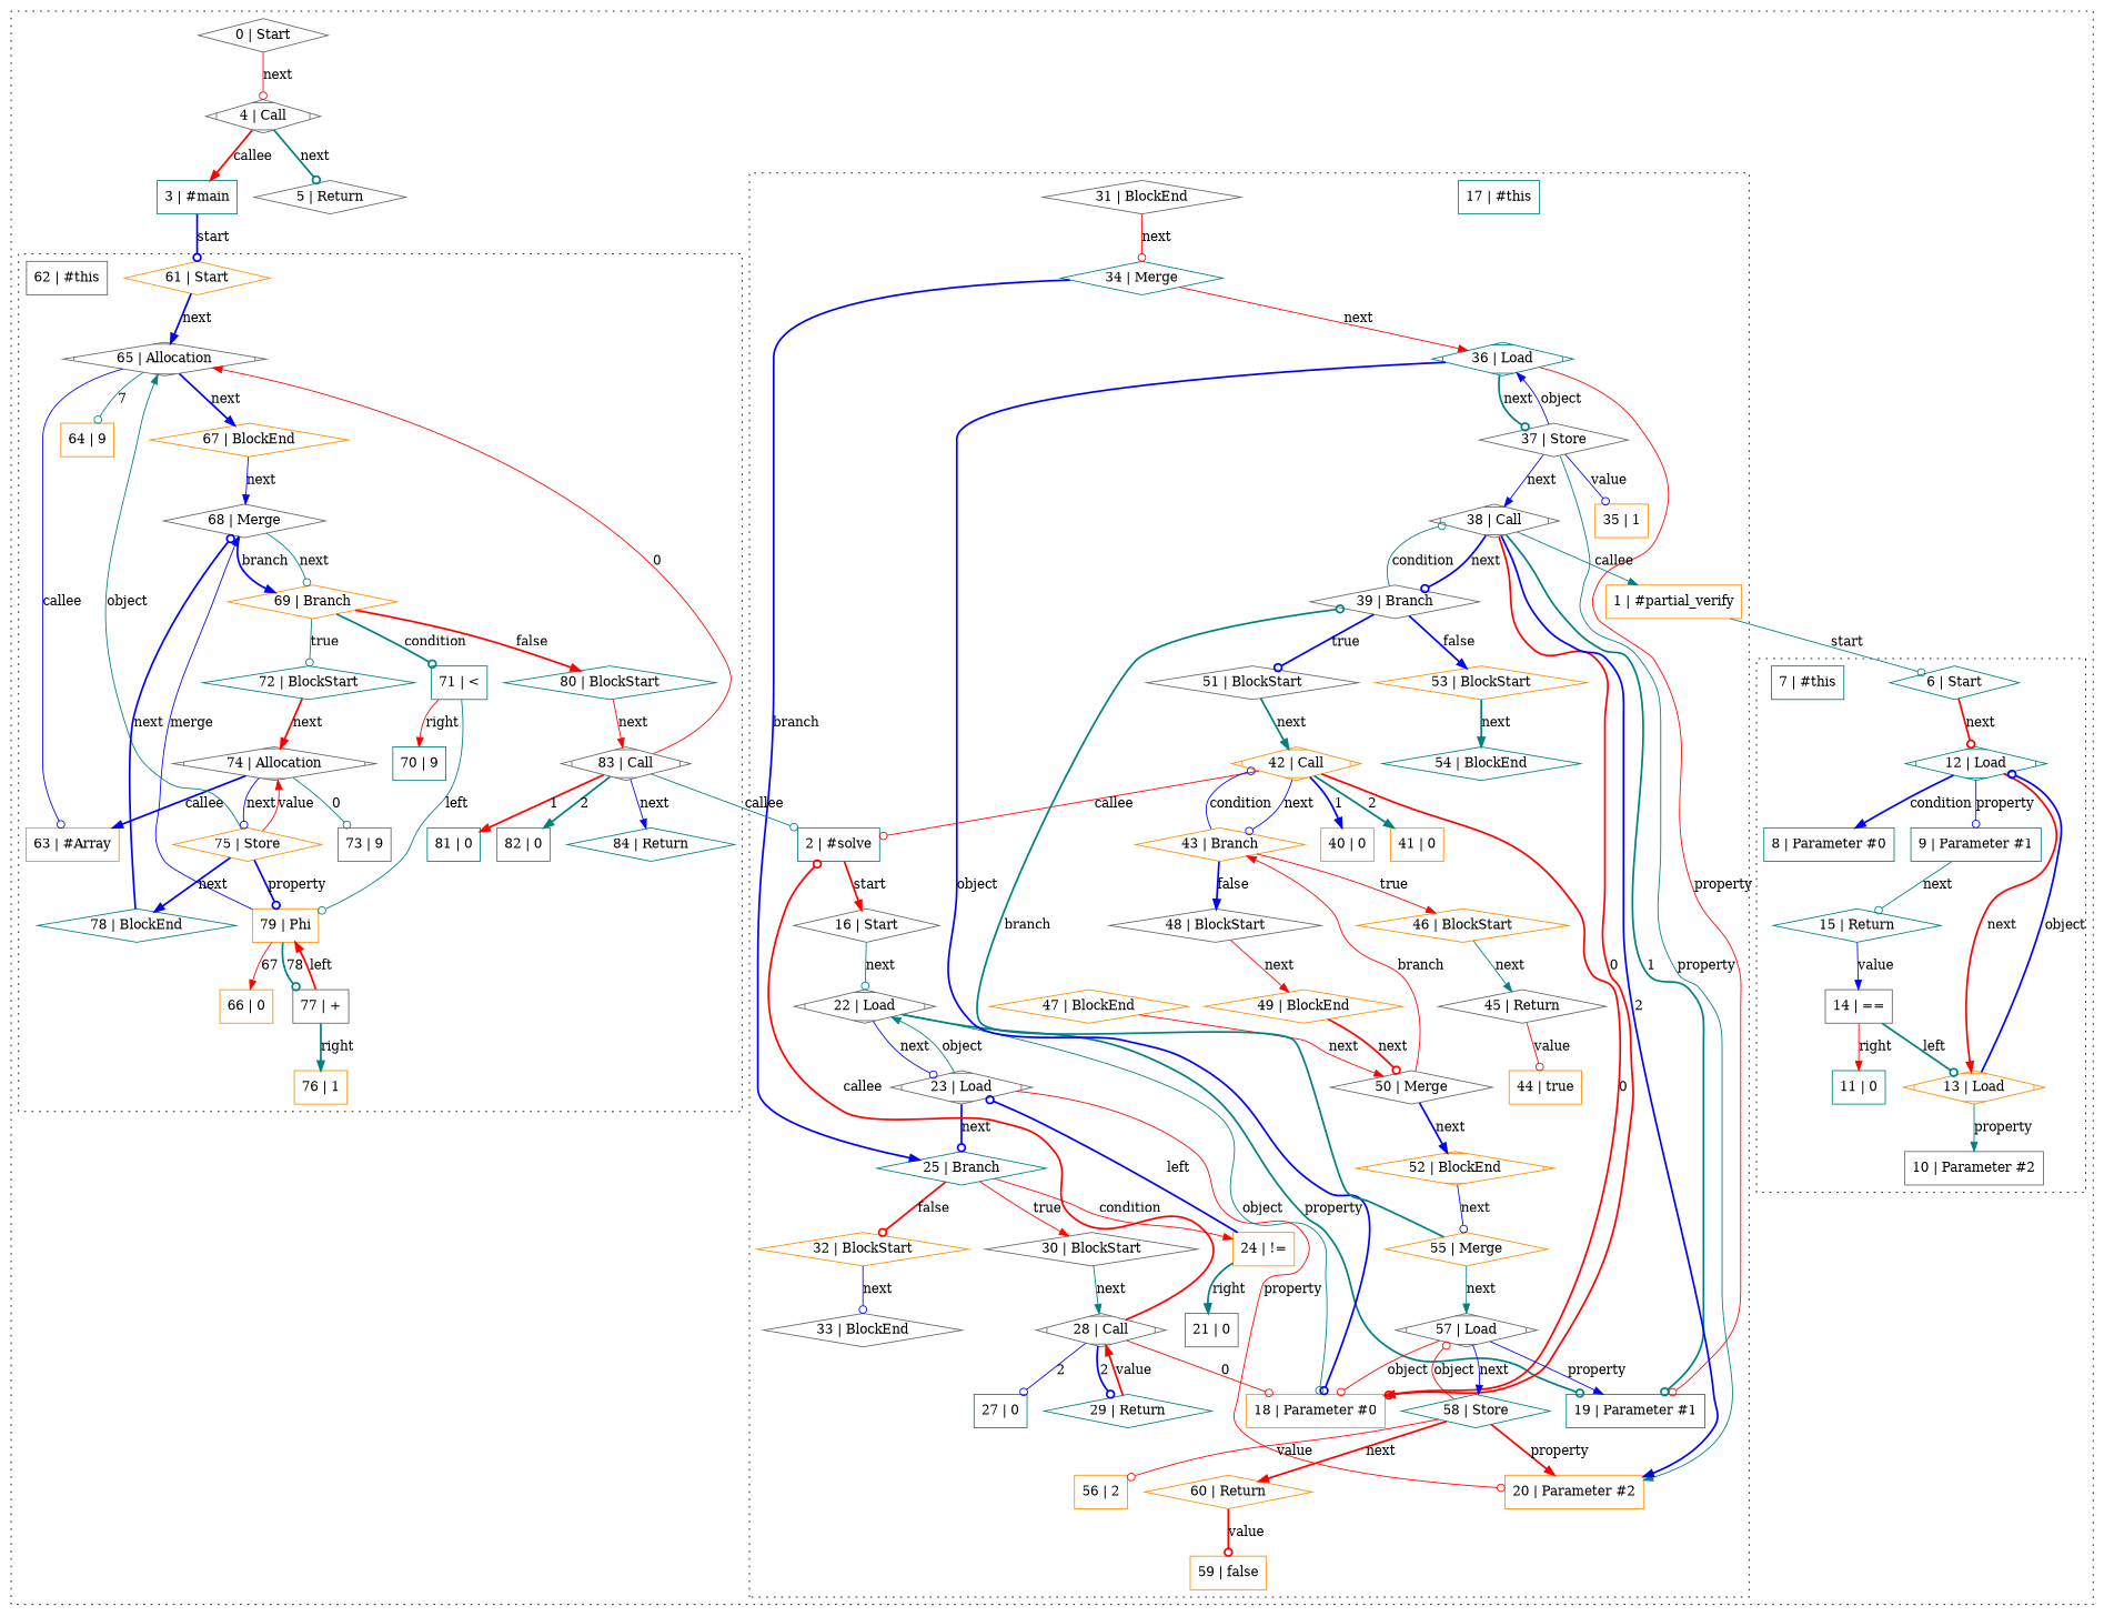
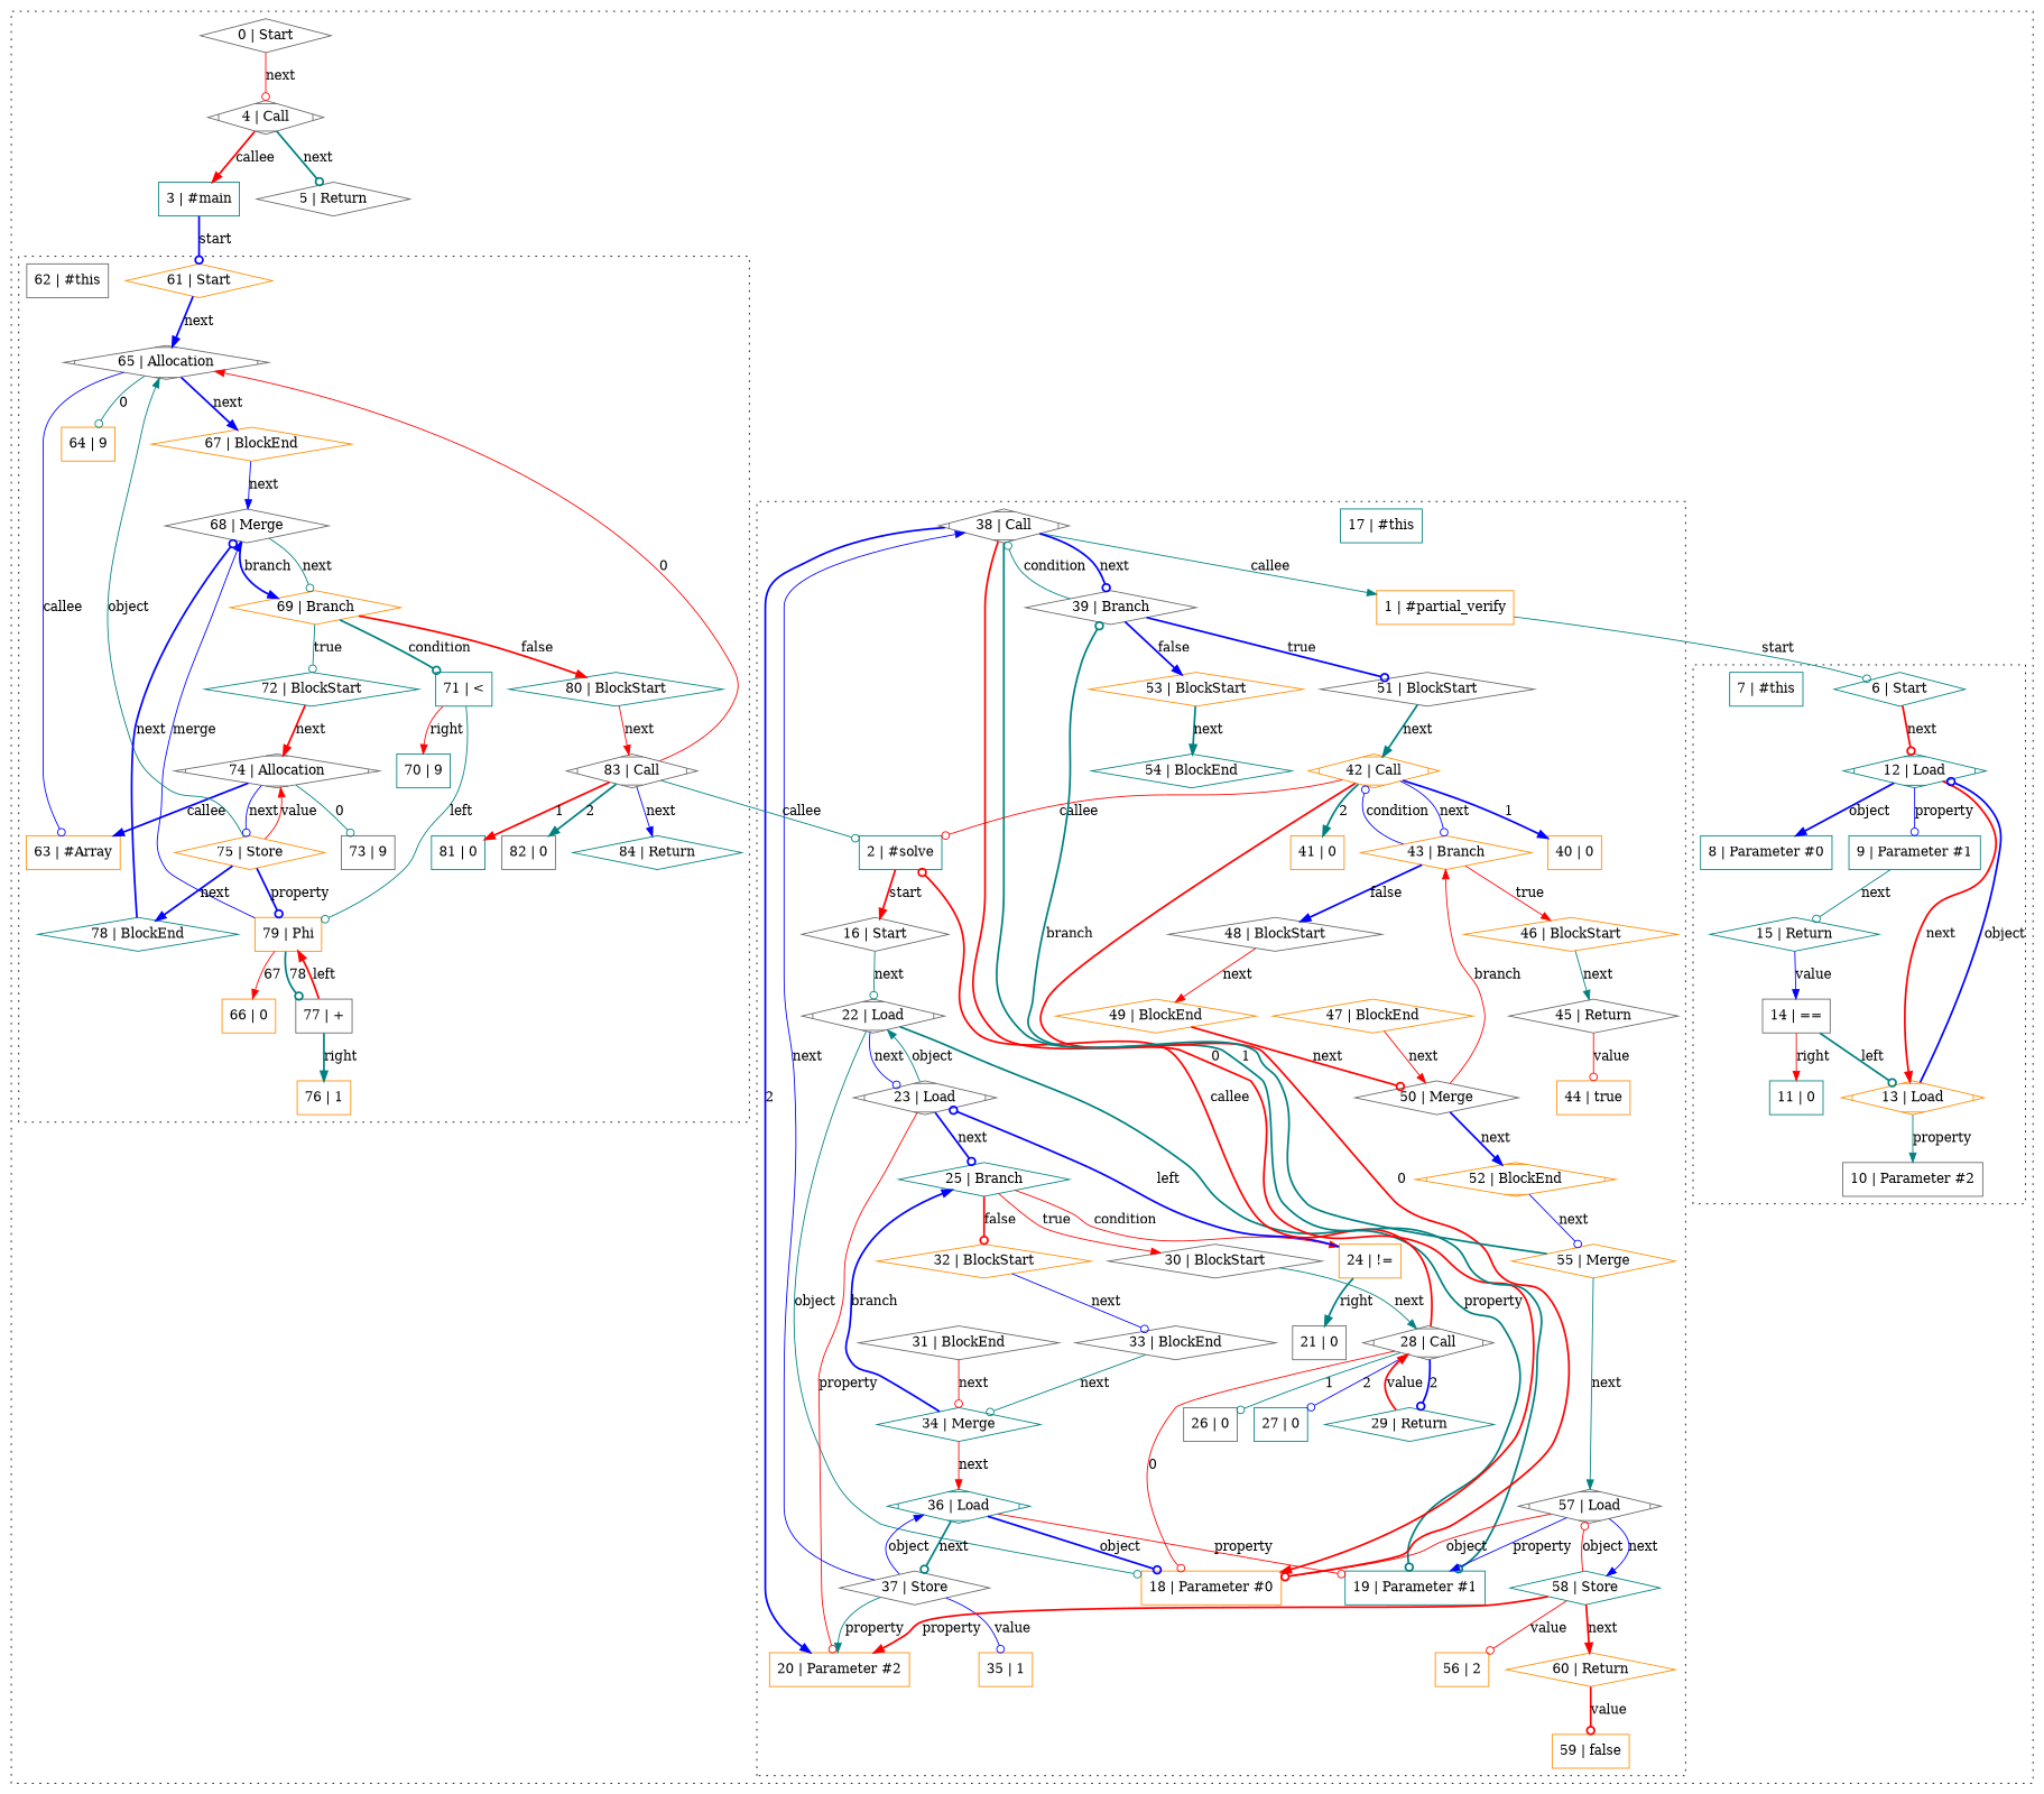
  digraph {
    node [color=gray40 shape=diamond]
    edge [arrowhead=normal color=red style=solid]
    n1 [color=teal label="6 | Start"]
    n2 [color=teal label="12 | Load" shape=Mdiamond]
    n3 [color=teal label="7 | #this" shape=rectangle]
    n4 [color=teal label="8 | Parameter #0" shape=rectangle]
    n5 [color=teal label="9 | Parameter #1" shape=rectangle]
    n6 [label="10 | Parameter #2" shape=rectangle]
    n7 [color=teal label="11 | 0" shape=rectangle]
    n8 [color=darkorange label="13 | Load" shape=Mdiamond]
    n9 [color=teal label="15 | Return"]
    n10 [label="14 | ==" shape=rectangle]
    n11 [color=darkorange label="1 | #partial_verify" shape=rectangle]
    n12 [color=teal label="2 | #solve" shape=rectangle]
    n13 [label="16 | Start"]
    n14 [label="22 | Load" shape=Mdiamond]
    n15 [color=teal label="17 | #this" shape=rectangle]
    n16 [color=darkorange label="18 | Parameter #0" shape=rectangle]
    n17 [color=teal label="19 | Parameter #1" shape=rectangle]
    n18 [color=darkorange label="20 | Parameter #2" shape=rectangle]
    n19 [label="21 | 0" shape=rectangle]
    n20 [label="23 | Load" shape=Mdiamond]
    n21 [color=teal label="25 | Branch"]
    n22 [color=darkorange label="24 | !=" shape=rectangle]
    n23 [label="30 | BlockStart"]
    n24 [color=darkorange label="32 | BlockStart"]
+   n25 [label="26 | 0" shape=rectangle]
    n26 [color=teal label="27 | 0" shape=rectangle]
    n27 [label="28 | Call" shape=Mdiamond]
    n28 [color=teal label="29 | Return"]
    n29 [label="31 | BlockEnd"]
    n30 [color=teal label="34 | Merge"]
    n31 [label="33 | BlockEnd"]
    n32 [color=teal label="36 | Load" shape=Mdiamond]
    n33 [color=darkorange label="35 | 1" shape=rectangle]
    n34 [label="37 | Store"]
    n35 [label="38 | Call" shape=Mdiamond]
    n36 [label="39 | Branch"]
    n37 [label="51 | BlockStart"]
    n38 [color=darkorange label="53 | BlockStart"]
    n39 [color=darkorange label="40 | 0" shape=rectangle]
    n40 [color=darkorange label="41 | 0" shape=rectangle]
    n41 [color=darkorange label="42 | Call" shape=Mdiamond]
    n42 [color=darkorange label="43 | Branch"]
    n43 [color=darkorange label="46 | BlockStart"]
    n44 [label="48 | BlockStart"]
    n45 [color=darkorange label="44 | true" shape=rectangle]
    n46 [label="45 | Return"]
    n47 [color=darkorange label="47 | BlockEnd"]
    n48 [label="50 | Merge"]
    n49 [color=darkorange label="49 | BlockEnd"]
    n50 [color=darkorange label="52 | BlockEnd" shape=Mdiamond]
    n51 [color=darkorange label="55 | Merge"]
    n52 [color=teal label="54 | BlockEnd"]
    n53 [label="57 | Load" shape=Mdiamond]
    n54 [color=darkorange label="56 | 2" shape=rectangle]
    n55 [color=teal label="58 | Store"]
    n56 [color=darkorange label="60 | Return"]
    n57 [color=darkorange label="59 | false" shape=rectangle]
    n58 [color=darkorange label="61 | Start"]
    n59 [label="65 | Allocation" shape=Mdiamond]
    n60 [label="62 | #this" shape=rectangle]
    n61 [color=darkorange label="63 | #Array" shape=rectangle]
    n62 [color=darkorange label="64 | 9" shape=rectangle]
    n63 [color=darkorange label="67 | BlockEnd"]
    n64 [color=darkorange label="66 | 0" shape=rectangle]
    n65 [label="68 | Merge"]
    n66 [color=darkorange label="69 | Branch"]
    n67 [color=teal label="71 | <" shape=rectangle]
    n68 [color=teal label="72 | BlockStart"]
    n69 [color=teal label="80 | BlockStart"]
    n70 [color=teal label="70 | 9" shape=rectangle]
    n71 [color=darkorange label="79 | Phi" shape=rectangle]
    n72 [label="74 | Allocation" shape=Mdiamond]
    n73 [label="73 | 9" shape=rectangle]
    n74 [color=darkorange label="75 | Store"]
    n75 [color=teal label="78 | BlockEnd"]
    n76 [color=darkorange label="76 | 1" shape=rectangle]
    n77 [label="77 | +" shape=rectangle]
    n78 [label="83 | Call" shape=Mdiamond]
    n79 [color=teal label="81 | 0" shape=rectangle]
    n80 [label="82 | 0" shape=rectangle]
    n81 [color=teal label="84 | Return"]
    n82 [label="0 | Start"]
    n83 [label="4 | Call" shape=Mdiamond]
    n84 [color=teal label="3 | #main" shape=rectangle]
    n85 [label="5 | Return"]
    subgraph cluster_1 {
      style=dotted
      n82
      n83
      n84
      n85
      subgraph cluster_2 {
        style=dotted
        n1
        n2
        n3
        n4
        n5
        n6
        n7
        n8
        n9
        n10
      }
      subgraph cluster_3 {
        style=dotted
        n11
        n12
        n13
        n14
        n15
        n16
        n17
        n18
        n19
        n20
        n21
        n22
        n23
        n24
+       n25
        n26
        n27
        n28
        n29
        n30
        n31
        n32
        n33
        n34
        n35
        n36
        n37
        n38
        n39
        n40
        n41
        n42
        n43
        n44
        n45
        n46
        n47
        n48
        n49
        n50
        n51
        n52
        n53
        n54
        n55
        n56
        n57
      }
      subgraph cluster_4 {
        style=dotted
        n58
        n59
        n60
        n61
        n62
        n63
        n64
        n65
        n66
        n67
        n68
        n69
        n70
        n71
        n72
        n73
        n74
        n75
        n76
        n77
        n78
        n79
        n80
        n81
      }
    }
    n1 -> n2 [arrowhead=odot label=next style=bold]
-   n2 -> n4 [color=blue label=condition style=bold]
+   n2 -> n4 [color=blue label=object style=bold]
    n2 -> n5 [arrowhead=odot color=blue label=property]
    n2 -> n8 [label=next style=bold]
    n5 -> n9 [arrowhead=odot color=teal label=next]
    n8 -> n2 [arrowhead=odot color=blue label=object style=bold]
    n8 -> n6 [color=teal label=property]
    n9 -> n10 [color=blue label=value]
    n10 -> n7 [label=right]
    n10 -> n8 [arrowhead=odot color=teal label=left style=bold]
    n11 -> n1 [arrowhead=odot color=teal label=start]
    n12 -> n13 [label=start style=bold]
    n13 -> n14 [arrowhead=odot color=teal label=next]
    n14 -> n16 [arrowhead=odot color=teal label=object]
    n14 -> n17 [arrowhead=odot color=teal label=property style=bold]
    n14 -> n20 [arrowhead=odot color=blue label=next]
    n20 -> n14 [color=teal label=object]
    n20 -> n18 [arrowhead=odot label=property]
    n20 -> n21 [arrowhead=odot color=blue label=next style=bold]
    n21 -> n22 [label=condition]
    n21 -> n23 [label=true]
    n21 -> n24 [arrowhead=odot label=false style=bold]
    n22 -> n19 [color=teal label=right style=bold]
    n22 -> n20 [arrowhead=odot color=blue label=left style=bold]
    n23 -> n27 [color=teal label=next]
    n24 -> n31 [arrowhead=odot color=blue label=next]
    n27 -> n12 [arrowhead=odot label=callee style=bold]
    n27 -> n16 [arrowhead=odot label=0]
+   n27 -> n25 [arrowhead=odot color=teal label=1]
    n27 -> n26 [arrowhead=odot color=blue label=2]
    n27 -> n28 [arrowhead=odot color=blue label=2 style=bold]
    n28 -> n27 [label=value style=bold]
    n29 -> n30 [arrowhead=odot label=next]
    n30 -> n21 [color=blue label=branch style=bold]
    n30 -> n32 [label=next]
+   n31 -> n30 [arrowhead=odot color=teal label=next]
    n32 -> n16 [arrowhead=odot color=blue label=object style=bold]
    n32 -> n17 [arrowhead=odot label=property]
    n32 -> n34 [arrowhead=odot color=teal label=next style=bold]
    n34 -> n18 [color=teal label=property]
    n34 -> n32 [color=blue label=object]
    n34 -> n33 [arrowhead=odot color=blue label=value]
    n34 -> n35 [color=blue label=next]
    n35 -> n11 [color=teal label=callee]
    n35 -> n16 [label=0 style=bold]
    n35 -> n17 [arrowhead=odot color=teal label=1 style=bold]
    n35 -> n18 [color=blue label=2 style=bold]
    n35 -> n36 [arrowhead=odot color=blue label=next style=bold]
    n36 -> n35 [arrowhead=odot color=teal label=condition]
    n36 -> n37 [arrowhead=odot color=blue label=true style=bold]
    n36 -> n38 [color=blue label=false style=bold]
    n37 -> n41 [color=teal label=next style=bold]
    n38 -> n52 [color=teal label=next style=bold]
    n41 -> n12 [arrowhead=odot label=callee]
    n41 -> n16 [arrowhead=odot label=0 style=bold]
    n41 -> n39 [color=blue label=1 style=bold]
    n41 -> n40 [color=teal label=2 style=bold]
    n41 -> n42 [arrowhead=odot color=blue label=next]
    n42 -> n41 [arrowhead=odot color=blue label=condition]
    n42 -> n43 [label=true]
    n42 -> n44 [color=blue label=false style=bold]
    n43 -> n46 [color=teal label=next]
    n44 -> n49 [label=next]
    n46 -> n45 [arrowhead=odot label=value]
    n47 -> n48 [label=next]
    n48 -> n42 [label=branch]
    n48 -> n50 [color=blue label=next style=bold]
    n49 -> n48 [arrowhead=odot label=next style=bold]
    n50 -> n51 [arrowhead=odot color=blue label=next]
    n51 -> n36 [arrowhead=odot color=teal label=branch style=bold]
    n51 -> n53 [color=teal label=next]
    n53 -> n16 [arrowhead=odot label=object]
    n53 -> n17 [color=blue label=property]
    n53 -> n55 [color=blue label=next]
    n55 -> n18 [label=property style=bold]
    n55 -> n53 [arrowhead=odot label=object]
    n55 -> n54 [arrowhead=odot label=value]
    n55 -> n56 [label=next style=bold]
    n56 -> n57 [arrowhead=odot label=value style=bold]
    n58 -> n59 [color=blue label=next style=bold]
    n59 -> n61 [arrowhead=odot color=blue label=callee]
-   n59 -> n62 [arrowhead=odot color=teal label=7]
+   n59 -> n62 [arrowhead=odot color=teal label=0]
    n59 -> n63 [color=blue label=next style=bold]
    n63 -> n65 [color=blue label=next]
    n65 -> n66 [arrowhead=odot color=teal label=next]
    n65 -> n66 [color=blue label=branch style=bold]
    n66 -> n67 [arrowhead=odot color=teal label=condition style=bold]
    n66 -> n68 [arrowhead=odot color=teal label=true]
    n66 -> n69 [label=false style=bold]
    n67 -> n70 [label=right]
    n67 -> n71 [arrowhead=odot color=teal label=left]
    n68 -> n72 [label=next style=bold]
    n69 -> n78 [label=next]
    n71 -> n64 [label=67]
    n71 -> n65 [color=blue label=merge]
    n71 -> n77 [arrowhead=odot color=teal label=78 style=bold]
    n72 -> n61 [color=blue label=callee style=bold]
    n72 -> n73 [arrowhead=odot color=teal label=0]
    n72 -> n74 [arrowhead=odot color=blue label=next]
    n74 -> n59 [color=teal label=object]
    n74 -> n71 [arrowhead=odot color=blue label=property style=bold]
    n74 -> n72 [label=value]
    n74 -> n75 [color=blue label=next style=bold]
    n75 -> n65 [arrowhead=odot color=blue label=next style=bold]
    n77 -> n71 [label=left style=bold]
    n77 -> n76 [color=teal label=right style=bold]
    n78 -> n12 [arrowhead=odot color=teal label=callee]
    n78 -> n59 [label=0]
    n78 -> n79 [label=1 style=bold]
    n78 -> n80 [color=teal label=2 style=bold]
    n78 -> n81 [color=blue label=next]
    n82 -> n83 [arrowhead=odot label=next]
    n83 -> n84 [label=callee style=bold]
    n83 -> n85 [arrowhead=odot color=teal label=next style=bold]
    n84 -> n58 [arrowhead=odot color=blue label=start style=bold]
  }
